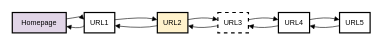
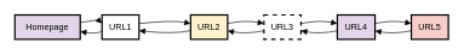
  <mxCell id="0" />
  <mxCell id="1" parent="0" />
  <mxCell id="2" value="Homepage" style="whiteSpace=wrap;strokeWidth=2;fillColor=#e1d5e7;" vertex="1" parent="1"><mxGeometry width="90" height="34" as="geometry" x="20" y="20" /></mxCell>
  <mxCell id="3" value="URL1" style="whiteSpace=wrap;strokeWidth=2;" vertex="1" parent="1"><mxGeometry x="140" y="20" width="51" height="34" as="geometry" /></mxCell>
  <mxCell id="4" value="URL2" style="whiteSpace=wrap;strokeWidth=2;fillColor=#fff2cc;" vertex="1" parent="1"><mxGeometry x="262" width="51" height="34" as="geometry" y="20" /></mxCell>
  <mxCell id="5" value="URL3" style="whiteSpace=wrap;strokeWidth=2;dashed=1;" vertex="1" parent="1"><mxGeometry x="363" width="51" height="34" as="geometry" y="20" /></mxCell>
- <mxCell id="6" value="URL4" style="whiteSpace=wrap;strokeWidth=2;" vertex="1" parent="1"><mxGeometry x="464" width="52" height="34" as="geometry" y="20" /></mxCell>
- <mxCell id="7" value="URL5" style="whiteSpace=wrap;strokeWidth=2;" vertex="1" parent="1"><mxGeometry x="566" width="51" height="34" as="geometry" y="20" /></mxCell>
+ <mxCell id="6" value="URL4" style="whiteSpace=wrap;strokeWidth=2;fillColor=#e1d5e7;" vertex="1" parent="1"><mxGeometry x="464" width="52" height="34" as="geometry" y="20" /></mxCell>
+ <mxCell id="7" value="URL5" style="whiteSpace=wrap;strokeWidth=2;fillColor=#f8cecc;" vertex="1" parent="1"><mxGeometry x="566" width="51" height="34" as="geometry" y="20" /></mxCell>
  <mxCell id="8" value="" style="curved=1;startArrow=none;endArrow=block;exitX=1.005;exitY=0.311;entryX=0.008;entryY=0.351;" edge="1" parent="1" source="2" target="3"><mxGeometry relative="1" as="geometry"><Array as="points"><mxPoint x="135" y="27" /></Array></mxGeometry></mxCell>
  <mxCell id="9" value="" style="curved=1;startArrow=none;endArrow=block;exitX=1.012;exitY=0.351;entryX=-0.008;entryY=0.351;" edge="1" parent="1" source="3" target="4"><mxGeometry relative="1" as="geometry"><Array as="points"><mxPoint x="237" y="27" /></Array></mxGeometry></mxCell>
  <mxCell id="10" value="" style="curved=1;startArrow=none;endArrow=block;exitX=0.996;exitY=0.351;entryX=-0.004;entryY=0.351;" edge="1" parent="1" source="4" target="5"><mxGeometry relative="1" as="geometry"><Array as="points"><mxPoint x="338" y="27" /></Array></mxGeometry></mxCell>
  <mxCell id="11" value="" style="curved=1;startArrow=none;endArrow=block;exitX=1.0;exitY=0.351;entryX=-0.0;entryY=0.35;" edge="1" parent="1" source="5" target="6"><mxGeometry relative="1" as="geometry"><Array as="points"><mxPoint x="439" y="27" /></Array></mxGeometry></mxCell>
  <mxCell id="12" value="" style="curved=1;startArrow=none;endArrow=block;exitX=0.995;exitY=0.35;entryX=-0.005;entryY=0.351;" edge="1" parent="1" source="6" target="7"><mxGeometry relative="1" as="geometry"><Array as="points"><mxPoint x="541" y="27" /></Array></mxGeometry></mxCell>
  <mxCell id="13" value="" style="curved=1;startArrow=none;endArrow=block;exitX=-0.005;exitY=0.649;entryX=0.995;entryY=0.65;" edge="1" parent="1" source="7" target="6"><mxGeometry relative="1" as="geometry"><Array as="points"><mxPoint x="541" y="47" /></Array></mxGeometry></mxCell>
  <mxCell id="14" value="" style="curved=1;startArrow=none;endArrow=block;exitX=-0.0;exitY=0.65;entryX=1.0;entryY=0.649;" edge="1" parent="1" source="6" target="5"><mxGeometry relative="1" as="geometry"><Array as="points"><mxPoint x="439" y="47" /></Array></mxGeometry></mxCell>
  <mxCell id="15" value="" style="curved=1;startArrow=none;endArrow=block;exitX=-0.004;exitY=0.649;entryX=0.996;entryY=0.649;" edge="1" parent="1" source="5" target="4"><mxGeometry relative="1" as="geometry"><Array as="points"><mxPoint x="338" y="47" /></Array></mxGeometry></mxCell>
  <mxCell id="16" value="" style="curved=1;startArrow=none;endArrow=block;exitX=-0.008;exitY=0.649;entryX=1.012;entryY=0.649;" edge="1" parent="1" source="4" target="3"><mxGeometry relative="1" as="geometry"><Array as="points"><mxPoint x="237" y="47" /></Array></mxGeometry></mxCell>
  <mxCell id="17" value="" style="curved=1;startArrow=none;endArrow=block;exitX=0.008;exitY=0.649;entryX=1.005;entryY=0.689;" edge="1" parent="1" source="3" target="2"><mxGeometry relative="1" as="geometry"><Array as="points"><mxPoint x="135" y="47" /></Array></mxGeometry></mxCell>
